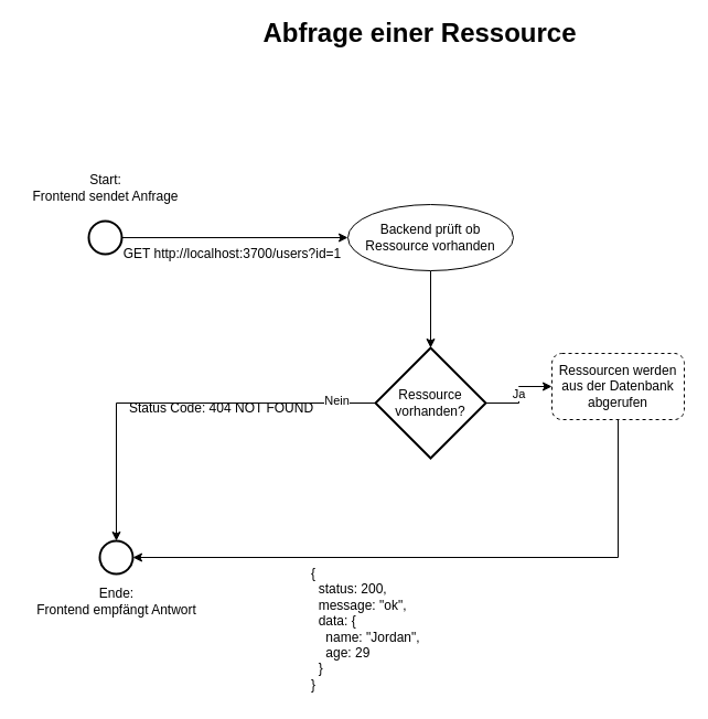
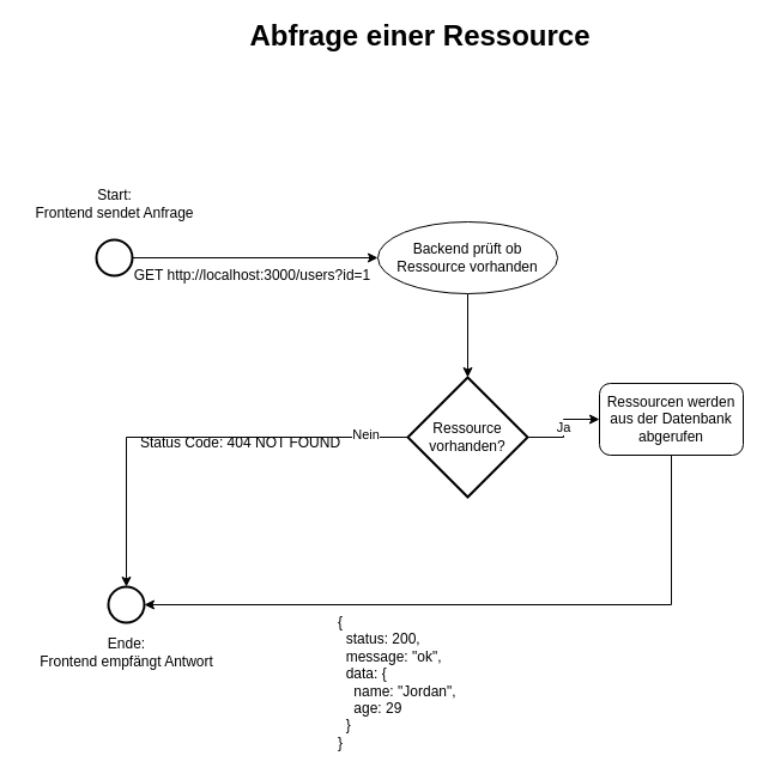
  <mxCell id="0" />
  <mxCell id="1" parent="0" />
  <mxCell id="2" style="edgeStyle=none;rounded=0;orthogonalLoop=1;jettySize=auto;html=1;exitX=1;exitY=0.5;exitDx=0;exitDy=0;exitPerimeter=0;entryX=0;entryY=0.5;entryDx=0;entryDy=0;" parent="1" source="3" target="6" edge="1"><mxGeometry relative="1" as="geometry" /></mxCell>
  <mxCell id="3" value="" style="strokeWidth=2;html=1;shape=mxgraph.flowchart.start_2;whiteSpace=wrap;" parent="1" vertex="1"><mxGeometry x="80" y="200" width="30" height="30" as="geometry" /></mxCell>
- <mxCell id="4" value="GET http://localhost:3700/users?id=1" style="text;html=1;align=center;verticalAlign=middle;resizable=0;points=[];autosize=1;" parent="1" vertex="1"><mxGeometry x="105" y="220" width="210" height="20" as="geometry" /></mxCell>
+ <mxCell id="4" value="GET http://localhost:3000/users?id=1" style="text;html=1;align=center;verticalAlign=middle;resizable=0;points=[];autosize=1;" parent="1" vertex="1"><mxGeometry x="105" y="220" width="210" height="20" as="geometry" /></mxCell>
  <mxCell id="5" style="edgeStyle=orthogonalEdgeStyle;rounded=0;orthogonalLoop=1;jettySize=auto;html=1;exitX=0.5;exitY=1;exitDx=0;exitDy=0;entryX=0.5;entryY=0;entryDx=0;entryDy=0;entryPerimeter=0;" parent="1" source="6" target="10" edge="1"><mxGeometry relative="1" as="geometry" /></mxCell>
  <mxCell id="6" value="Backend prüft ob Ressource vorhanden" style="ellipse;whiteSpace=wrap;html=1;" parent="1" vertex="1"><mxGeometry x="315" y="185" width="150" height="60" as="geometry" /></mxCell>
  <mxCell id="7" value="Ja" style="edgeStyle=orthogonalEdgeStyle;rounded=0;orthogonalLoop=1;jettySize=auto;html=1;exitX=1;exitY=0.5;exitDx=0;exitDy=0;exitPerimeter=0;entryX=0;entryY=0.5;entryDx=0;entryDy=0;" parent="1" source="10" target="13" edge="1"><mxGeometry relative="1" as="geometry" /></mxCell>
  <mxCell id="8" style="edgeStyle=orthogonalEdgeStyle;rounded=0;orthogonalLoop=1;jettySize=auto;html=1;exitX=0;exitY=0.5;exitDx=0;exitDy=0;exitPerimeter=0;entryX=0.5;entryY=0;entryDx=0;entryDy=0;entryPerimeter=0;" parent="1" source="10" target="16" edge="1"><mxGeometry relative="1" as="geometry" /></mxCell>
  <mxCell id="9" value="Nein&lt;br&gt;" style="edgeLabel;html=1;align=center;verticalAlign=middle;resizable=0;points=[];" parent="8" vertex="1" connectable="0"><mxGeometry x="-0.798" y="-3" relative="1" as="geometry"><mxPoint as="offset" /></mxGeometry></mxCell>
  <mxCell id="10" value="Ressource&lt;br&gt;vorhanden?" style="strokeWidth=2;html=1;shape=mxgraph.flowchart.decision;whiteSpace=wrap;" parent="1" vertex="1"><mxGeometry x="340" y="315" width="100" height="100" as="geometry" /></mxCell>
  <mxCell id="11" value="Status Code: 404 NOT FOUND" style="text;html=1;align=center;verticalAlign=middle;resizable=0;points=[];autosize=1;" parent="1" vertex="1"><mxGeometry x="110" y="360" width="180" height="20" as="geometry" /></mxCell>
  <mxCell id="12" style="edgeStyle=orthogonalEdgeStyle;rounded=0;orthogonalLoop=1;jettySize=auto;html=1;exitX=0.5;exitY=1;exitDx=0;exitDy=0;entryX=1;entryY=0.5;entryDx=0;entryDy=0;entryPerimeter=0;" parent="1" source="13" target="16" edge="1"><mxGeometry relative="1" as="geometry" /></mxCell>
- <mxCell id="13" value="Ressourcen werden&lt;br&gt;aus der Datenbank&lt;br&gt;abgerufen" style="rounded=1;whiteSpace=wrap;html=1;dashed=1;" parent="1" vertex="1"><mxGeometry x="500" y="320" width="120" height="60" as="geometry" /></mxCell>
+ <mxCell id="13" value="Ressourcen werden&lt;br&gt;aus der Datenbank&lt;br&gt;abgerufen" style="rounded=1;whiteSpace=wrap;html=1;" parent="1" vertex="1"><mxGeometry x="500" y="320" width="120" height="60" as="geometry" /></mxCell>
  <mxCell id="14" value="&lt;span&gt;{&amp;nbsp;&lt;/span&gt;&lt;br&gt;&lt;span&gt;&amp;nbsp; status: 200,&lt;/span&gt;&lt;br&gt;&lt;span&gt;&amp;nbsp; message: &quot;ok&quot;,&lt;/span&gt;&lt;br&gt;&lt;span&gt;&amp;nbsp; data: {&lt;/span&gt;&lt;br&gt;&lt;span&gt;&amp;nbsp; &amp;nbsp; name: &quot;Jordan&quot;,&lt;/span&gt;&lt;br&gt;&lt;span&gt;&amp;nbsp; &amp;nbsp; age: 29&lt;/span&gt;&lt;br&gt;&lt;span&gt;&amp;nbsp; }&lt;br&gt;}&lt;br&gt;&lt;/span&gt;" style="text;html=1;align=left;verticalAlign=middle;resizable=0;points=[];autosize=1;" parent="1" vertex="1"><mxGeometry x="280" y="510" width="110" height="120" as="geometry" /></mxCell>
  <mxCell id="15" style="edgeStyle=none;rounded=0;orthogonalLoop=1;jettySize=auto;html=1;exitX=0.5;exitY=0;exitDx=0;exitDy=0;exitPerimeter=0;" parent="1" source="3" target="3" edge="1"><mxGeometry relative="1" as="geometry" /></mxCell>
  <mxCell id="16" value="" style="strokeWidth=2;html=1;shape=mxgraph.flowchart.start_2;whiteSpace=wrap;" parent="1" vertex="1"><mxGeometry x="90" y="490" width="30" height="30" as="geometry" /></mxCell>
  <mxCell id="17" value="Start:&lt;br&gt;Frontend sendet Anfrage" style="text;html=1;align=center;verticalAlign=middle;resizable=0;points=[];autosize=1;" parent="1" vertex="1"><mxGeometry x="20" y="155" width="150" height="30" as="geometry" /></mxCell>
  <mxCell id="18" value="Ende:&lt;br&gt;Frontend empfängt Antwort" style="text;html=1;align=center;verticalAlign=middle;resizable=0;points=[];autosize=1;" parent="1" vertex="1"><mxGeometry x="25" y="530" width="160" height="30" as="geometry" /></mxCell>
- <mxCell id="19" value="&lt;b&gt;&lt;font style=&quot;font-size: 24px&quot;&gt;Abfrage einer Ressource&lt;/font&gt;&lt;/b&gt;" style="text;html=1;align=center;verticalAlign=middle;resizable=0;points=[];autosize=1;" parent="1" vertex="1"><mxGeometry x="230" y="20" width="300" height="20" as="geometry" /></mxCell>
+ <mxCell id="19" value="&lt;b&gt;&lt;font style=&quot;font-size: 24px&quot;&gt;Abfrage einer Ressource&lt;/font&gt;&lt;/b&gt;" style="text;html=1;align=center;verticalAlign=middle;resizable=0;points=[];autosize=1;" parent="1" vertex="1"><mxGeometry x="200" y="20" width="300" height="20" as="geometry" /></mxCell>
